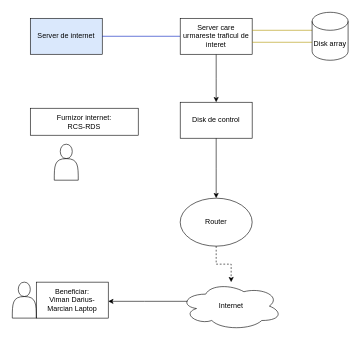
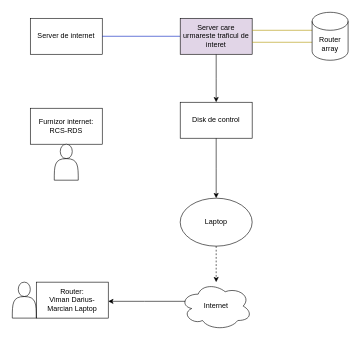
  <mxCell id="0" />
  <mxCell id="1" parent="0" />
- <mxCell id="2" value="Server de internet" style="rounded=0;whiteSpace=wrap;html=1;fillColor=#dae8fc;" vertex="1" parent="1"><mxGeometry x="50" y="30" width="120" height="60" as="geometry" /></mxCell>
- <mxCell id="3" value="Furnizor internet:&lt;br&gt;RCS-RDS" style="rounded=0;whiteSpace=wrap;html=1;" vertex="1" parent="1"><mxGeometry x="50" y="180" width="180" height="45" as="geometry" /></mxCell>
+ <mxCell id="2" value="Server de internet" style="rounded=0;whiteSpace=wrap;html=1;" vertex="1" parent="1"><mxGeometry x="50" y="30" width="120" height="60" as="geometry" /></mxCell>
+ <mxCell id="3" value="Furnizor internet:&lt;br&gt;RCS-RDS" style="rounded=0;whiteSpace=wrap;html=1;" vertex="1" parent="1"><mxGeometry x="50" y="180" width="120" height="60" as="geometry" /></mxCell>
  <mxCell id="4" value="" style="shape=actor;whiteSpace=wrap;html=1;" vertex="1" parent="1"><mxGeometry x="90" y="240" width="40" height="60" as="geometry" /></mxCell>
  <mxCell id="5" value="" style="endArrow=none;html=1;exitX=1;exitY=0.5;exitDx=0;exitDy=0;fillColor=#0050ef;strokeColor=#001DBC;" edge="1" parent="1" source="2"><mxGeometry width="50" height="50" relative="1" as="geometry"><mxPoint x="380" y="300" as="sourcePoint" /><mxPoint x="300" y="60" as="targetPoint" /></mxGeometry></mxCell>
  <mxCell id="6" style="edgeStyle=orthogonalEdgeStyle;rounded=0;orthogonalLoop=1;jettySize=auto;html=1;exitX=0.5;exitY=1;exitDx=0;exitDy=0;" edge="1" parent="1" source="7"><mxGeometry relative="1" as="geometry"><mxPoint x="360" y="170" as="targetPoint" /></mxGeometry></mxCell>
- <mxCell id="7" value="Server care urmareste traficul de interet" style="rounded=0;whiteSpace=wrap;html=1;" vertex="1" parent="1"><mxGeometry x="300" y="30" width="120" height="60" as="geometry" /></mxCell>
+ <mxCell id="7" value="Server care urmareste traficul de interet" style="rounded=0;whiteSpace=wrap;html=1;fillColor=#e1d5e7;" vertex="1" parent="1"><mxGeometry x="300" y="30" width="120" height="60" as="geometry" /></mxCell>
  <mxCell id="8" value="" style="endArrow=none;html=1;fillColor=#e3c800;strokeColor=#B09500;" edge="1" parent="1"><mxGeometry width="50" height="50" relative="1" as="geometry"><mxPoint x="420" y="70" as="sourcePoint" /><mxPoint x="520" y="70" as="targetPoint" /></mxGeometry></mxCell>
  <mxCell id="9" value="" style="endArrow=none;html=1;fillColor=#e3c800;strokeColor=#B09500;" edge="1" parent="1"><mxGeometry width="50" height="50" relative="1" as="geometry"><mxPoint x="420" y="50" as="sourcePoint" /><mxPoint x="520" y="50" as="targetPoint" /></mxGeometry></mxCell>
- <mxCell id="10" value="Disk array" style="shape=cylinder3;whiteSpace=wrap;html=1;boundedLbl=1;backgroundOutline=1;size=15;fillColor=none;" vertex="1" parent="1"><mxGeometry x="520" y="20" width="60" height="80" as="geometry" /></mxCell>
+ <mxCell id="10" value="Router array" style="shape=cylinder3;whiteSpace=wrap;html=1;boundedLbl=1;backgroundOutline=1;size=15;fillColor=none;" vertex="1" parent="1"><mxGeometry x="520" y="20" width="60" height="80" as="geometry" /></mxCell>
  <mxCell id="11" style="edgeStyle=orthogonalEdgeStyle;rounded=0;orthogonalLoop=1;jettySize=auto;html=1;exitX=0.5;exitY=1;exitDx=0;exitDy=0;" edge="1" parent="1" source="12"><mxGeometry relative="1" as="geometry"><mxPoint x="360" y="330" as="targetPoint" /></mxGeometry></mxCell>
  <mxCell id="12" value="Disk de control" style="rounded=0;whiteSpace=wrap;html=1;fillColor=none;" vertex="1" parent="1"><mxGeometry x="300" y="170" width="120" height="60" as="geometry" /></mxCell>
  <mxCell id="13" style="edgeStyle=orthogonalEdgeStyle;rounded=0;orthogonalLoop=1;jettySize=auto;html=1;exitX=0.5;exitY=1;exitDx=0;exitDy=0;dashed=1;" edge="1" parent="1" source="14" target="16"><mxGeometry relative="1" as="geometry" /></mxCell>
- <mxCell id="14" value="Router" style="ellipse;whiteSpace=wrap;html=1;fillColor=none;" vertex="1" parent="1"><mxGeometry x="300" y="330" width="120" height="80" as="geometry" /></mxCell>
+ <mxCell id="14" value="Laptop" style="ellipse;whiteSpace=wrap;html=1;fillColor=none;" vertex="1" parent="1"><mxGeometry x="300" y="330" width="120" height="80" as="geometry" /></mxCell>
  <mxCell id="15" style="edgeStyle=orthogonalEdgeStyle;rounded=0;orthogonalLoop=1;jettySize=auto;html=1;exitX=0.07;exitY=0.4;exitDx=0;exitDy=0;exitPerimeter=0;" edge="1" parent="1" source="16"><mxGeometry relative="1" as="geometry"><mxPoint x="180" y="502" as="targetPoint" /></mxGeometry></mxCell>
- <mxCell id="16" value="Internet" style="ellipse;shape=cloud;whiteSpace=wrap;html=1;fillColor=none;" vertex="1" parent="1"><mxGeometry x="300" y="470" width="170" height="80" as="geometry" /></mxCell>
- <mxCell id="17" value="Beneficiar:&lt;br&gt;Viman Darius-Marcian Laptop" style="rounded=0;whiteSpace=wrap;html=1;fillColor=none;" vertex="1" parent="1"><mxGeometry x="60" y="470" width="120" height="60" as="geometry" /></mxCell>
+ <mxCell id="16" value="Internet" style="ellipse;shape=cloud;whiteSpace=wrap;html=1;fillColor=none;" vertex="1" parent="1"><mxGeometry x="300" y="470" width="120" height="80" as="geometry" /></mxCell>
+ <mxCell id="17" value="Router:&lt;br&gt;Viman Darius-Marcian Laptop" style="rounded=0;whiteSpace=wrap;html=1;fillColor=none;" vertex="1" parent="1"><mxGeometry x="60" y="470" width="120" height="60" as="geometry" /></mxCell>
  <mxCell id="18" value="" style="shape=actor;whiteSpace=wrap;html=1;fillColor=none;" vertex="1" parent="1"><mxGeometry x="20" y="470" width="40" height="60" as="geometry" /></mxCell>
